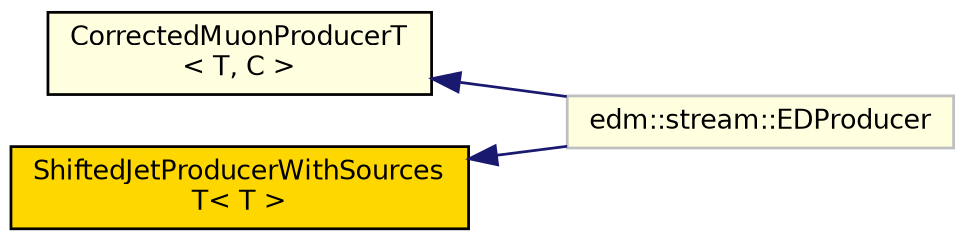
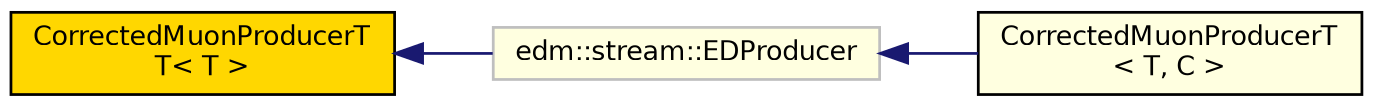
  digraph {
    rankdir=LR
    node [color=black fillcolor=lightyellow fontname=Helvetica fontsize=10 shape=record style=filled]
    edge [color=midnightblue dir=back fontname=Helvetica fontsize=10 labelfontname=Helvetica labelfontsize=10 style=solid]
    n1 [color=grey75 height=0.2 label="edm::stream::EDProducer" width=0.4]
    n2 [height=0.2 label="CorrectedMuonProducerT\l\< T, C \>" width=0.4]
-   n3 [fillcolor=gold height=0.2 label="ShiftedJetProducerWithSources\lT\< T \>" width=0.4]
-   n2 -> n1
+   n3 [fillcolor=gold height=0.2 label="CorrectedMuonProducerT\lT\< T \>" width=0.4]
+   n1 -> n2
    n3 -> n1
  }
